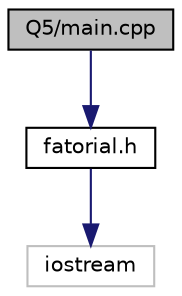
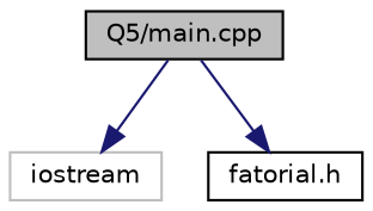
  digraph {
    node [color=black fillcolor=white fontname=Helvetica fontsize=10 shape=record style=filled]
    edge [color=midnightblue fontname=Helvetica fontsize=10 labelfontname=Helvetica labelfontsize=10 style=solid]
    n1 [fillcolor=grey75 fontcolor=black height=0.2 label="Q5/main.cpp" width=0.4]
    n2 [color=grey75 height=0.2 label=iostream width=0.4]
    n3 [height=0.2 label="fatorial.h" width=0.4]
-   n3 -> n2
+   n1 -> n2
    n1 -> n3
  }
